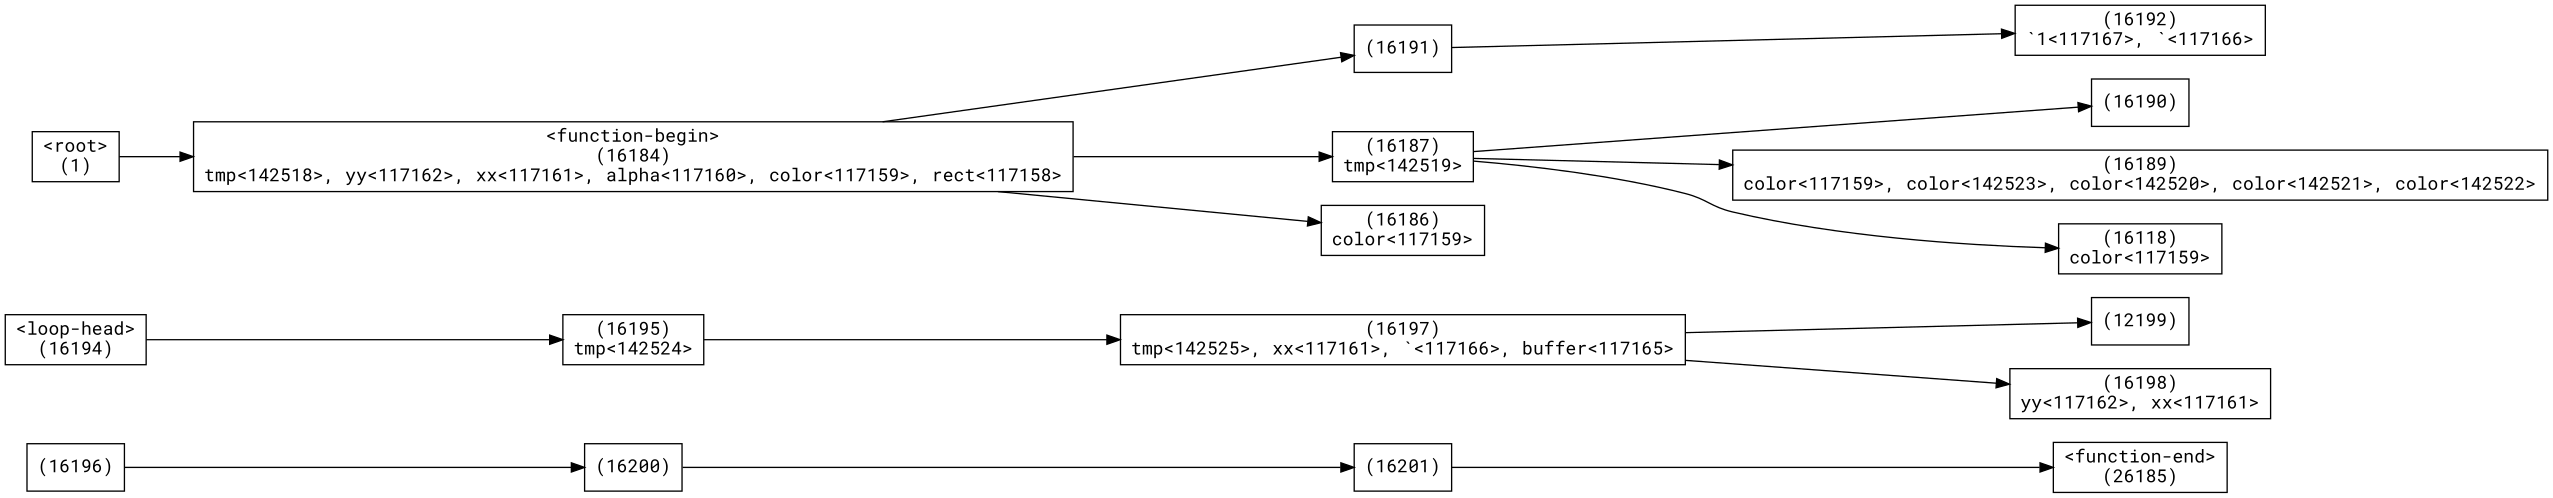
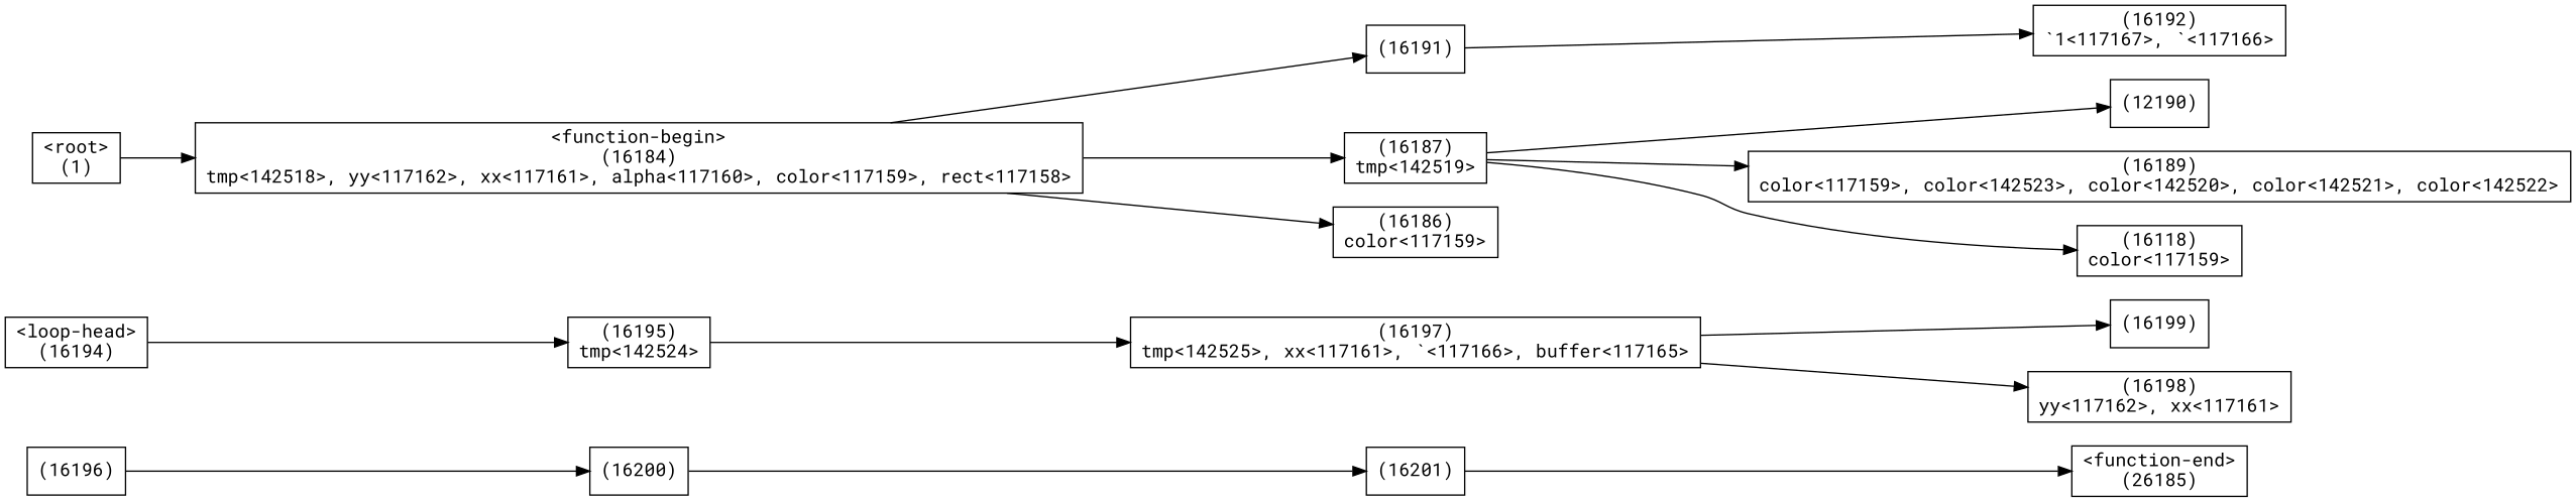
  digraph {
    fontname="Roboto Mono"
    rankdir=LR
    node [fontname="Roboto Mono" shape=box]
    edge [fontname="Roboto Mono"]
    n1 [label="(16201)"]
    n2 [label="<function-end>\n(26185)"]
    n3 [label="(16200)"]
-   n4 [label="(12199)"]
+   n4 [label="(16199)"]
    n5 [label="(16198)\nyy<117162>, xx<117161>"]
    n6 [label="(16197)\ntmp<142525>, xx<117161>, `<117166>, buffer<117165>"]
    n7 [label="(16196)"]
    n8 [label="(16195)\ntmp<142524>"]
    n9 [label="<loop-head>\n(16194)"]
    n10 [label="(16192)\n`1<117167>, `<117166>"]
    n11 [label="(16191)"]
-   n12 [label="(16190)"]
+   n12 [label="(12190)"]
    n13 [label="(16189)\ncolor<117159>, color<142523>, color<142520>, color<142521>, color<142522>"]
    n14 [label="(16118)\ncolor<117159>"]
    n15 [label="(16187)\ntmp<142519>"]
    n16 [label="(16186)\ncolor<117159>"]
    n17 [label="<function-begin>\n(16184)\ntmp<142518>, yy<117162>, xx<117161>, alpha<117160>, color<117159>, rect<117158>"]
    n18 [label="<root>\n(1)"]
    n1 -> n2
    n3 -> n1
    n6 -> n4
    n6 -> n5
    n7 -> n3
    n8 -> n6
    n9 -> n8
    n11 -> n10
    n15 -> n12
    n15 -> n13
    n15 -> n14
    n17 -> n11
    n17 -> n15
    n17 -> n16
    n18 -> n17
  }
